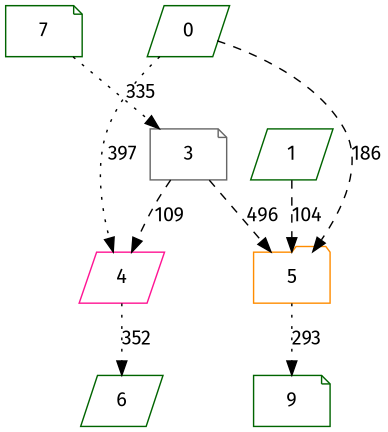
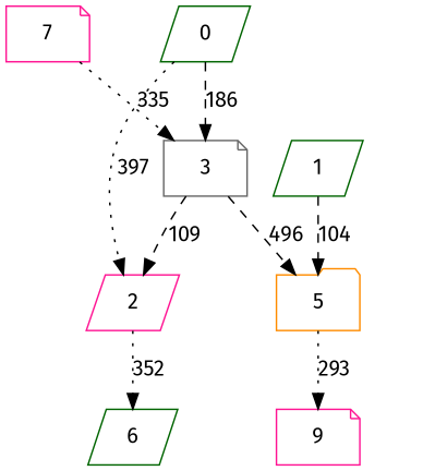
  digraph {
    fontname="Fira Sans"
    node [color=darkgreen fontname="Fira Sans" shape=parallelogram]
    edge [fontname="Fira Sans" style=dotted]
-   2 [color=deeppink label=4]
+   2 [color=deeppink]
    6
    3 [color=gray40 shape=note]
    5 [color=darkorange shape=folder]
-   9 [shape=note]
+   9 [color=deeppink shape=note]
    0
    1
-   7 [shape=note]
+   7 [color=deeppink shape=note]
    2 -> 6 [label=352]
    3 -> 2 [label=109 style=dashed]
    3 -> 5 [label=496 style=dashed]
    5 -> 9 [label=293]
    0 -> 2 [label=397]
-   0 -> 5 [label=186 style=dashed]
+   0 -> 3 [label=186 style=dashed]
    1 -> 5 [label=104 style=dashed]
    7 -> 3 [label=335]
  }
